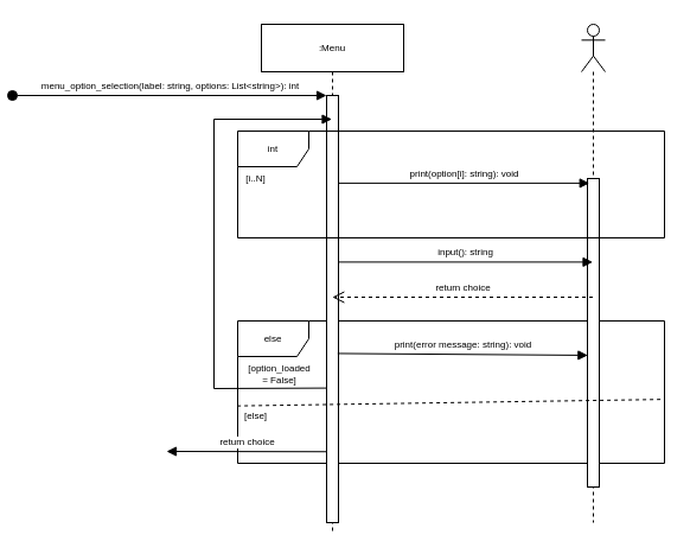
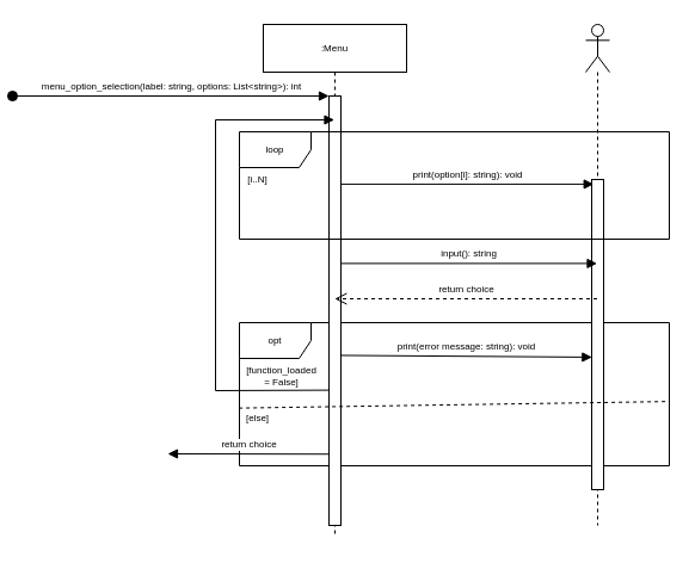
  <mxCell id="0" />
  <mxCell id="1" parent="0" />
- <mxCell id="2" value="else" style="shape=umlFrame;whiteSpace=wrap;html=1;fontSize=8;fontColor=#000000;" vertex="1" parent="1"><mxGeometry x="80" y="270" width="360" height="120" as="geometry" /></mxCell>
+ <mxCell id="2" value="opt" style="shape=umlFrame;whiteSpace=wrap;html=1;fontSize=8;fontColor=#000000;" vertex="1" parent="1"><mxGeometry x="80" y="270" width="360" height="120" as="geometry" /></mxCell>
  <mxCell id="3" value="" style="shape=umlLifeline;participant=umlActor;perimeter=lifelinePerimeter;whiteSpace=wrap;html=1;container=1;collapsible=0;recursiveResize=0;verticalAlign=top;spacingTop=36;outlineConnect=0;fontSize=8;fontColor=#000000;" vertex="1" parent="1"><mxGeometry x="370" y="20" width="20" height="420" as="geometry" /></mxCell>
  <mxCell id="4" value="" style="html=1;points=[];perimeter=orthogonalPerimeter;fontSize=8;fontColor=#000000;" vertex="1" parent="3"><mxGeometry x="5" y="130" width="10" height="260" as="geometry" /></mxCell>
  <mxCell id="5" value=":Menu" style="shape=umlLifeline;perimeter=lifelinePerimeter;whiteSpace=wrap;html=1;container=1;collapsible=0;recursiveResize=0;outlineConnect=0;fontSize=8;fontColor=#000000;" vertex="1" parent="1"><mxGeometry x="100" y="20" width="120" height="430" as="geometry" /></mxCell>
  <mxCell id="6" value="" style="html=1;points=[];perimeter=orthogonalPerimeter;fontSize=8;fontColor=#000000;" vertex="1" parent="5"><mxGeometry x="55" y="60" width="10" height="360" as="geometry" /></mxCell>
  <mxCell id="7" value="menu_option_selection(&lt;span style=&quot;font-size: 8px&quot;&gt;label&lt;/span&gt;&lt;span style=&quot;font-size: 8px&quot;&gt;: string, &lt;/span&gt;&lt;span style=&quot;font-size: 8px&quot;&gt;options: List&amp;lt;string&amp;gt;): int&lt;br style=&quot;font-size: 8px&quot;&gt;&lt;/span&gt;" style="html=1;verticalAlign=bottom;startArrow=oval;endArrow=block;startSize=8;labelBackgroundColor=#ffffff;fontSize=8;" edge="1" target="6" parent="5"><mxGeometry relative="1" as="geometry"><mxPoint x="-210" y="60" as="sourcePoint" /></mxGeometry></mxCell>
  <mxCell id="8" value="" style="html=1;verticalAlign=bottom;endArrow=block;labelBackgroundColor=#ffffff;fontSize=8;fontColor=#000000;rounded=0;exitX=0.034;exitY=0.685;exitDx=0;exitDy=0;exitPerimeter=0;" edge="1" parent="5" source="6" target="5"><mxGeometry x="0.251" y="36" width="80" relative="1" as="geometry"><mxPoint x="-70" y="260" as="sourcePoint" /><mxPoint x="-60" y="130.69" as="targetPoint" /><Array as="points"><mxPoint x="-40" y="307" /><mxPoint x="-40" y="80" /></Array><mxPoint as="offset" /></mxGeometry></mxCell>
  <mxCell id="9" value="print(option[i]: string): void" style="html=1;verticalAlign=bottom;endArrow=block;labelBackgroundColor=#ffffff;fontSize=8;fontColor=#000000;entryX=0.172;entryY=0.015;entryDx=0;entryDy=0;entryPerimeter=0;" edge="1" parent="1" source="6" target="4"><mxGeometry width="80" relative="1" as="geometry"><mxPoint x="200" y="180" as="sourcePoint" /><mxPoint x="280" y="180" as="targetPoint" /></mxGeometry></mxCell>
  <mxCell id="10" value="[i..N]" style="text;html=1;align=center;verticalAlign=middle;resizable=0;points=[];autosize=1;strokeColor=none;fontSize=8;fontColor=#000000;" vertex="1" parent="1"><mxGeometry x="80" y="140" width="30" height="20" as="geometry" /></mxCell>
  <mxCell id="11" value="input(): string" style="html=1;verticalAlign=bottom;endArrow=block;labelBackgroundColor=#ffffff;fontSize=8;fontColor=#000000;exitX=1;exitY=0.39;exitDx=0;exitDy=0;exitPerimeter=0;" edge="1" parent="1" source="6" target="3"><mxGeometry width="80" relative="1" as="geometry"><mxPoint x="250" y="280" as="sourcePoint" /><mxPoint x="330" y="280" as="targetPoint" /></mxGeometry></mxCell>
  <mxCell id="12" value="return choice" style="html=1;verticalAlign=bottom;endArrow=open;dashed=1;endSize=8;labelBackgroundColor=#ffffff;fontSize=8;fontColor=#000000;" edge="1" parent="1"><mxGeometry relative="1" as="geometry"><mxPoint x="379.5" y="250" as="sourcePoint" /><mxPoint x="159.81" y="250" as="targetPoint" /></mxGeometry></mxCell>
- <mxCell id="13" value="int" style="shape=umlFrame;whiteSpace=wrap;html=1;fontSize=8;fontColor=#000000;" vertex="1" parent="1"><mxGeometry x="80" y="110" width="360" height="90" as="geometry" /></mxCell>
- <mxCell id="14" value="&lt;div&gt;[option_loaded&lt;/div&gt;&lt;div&gt;= False]&lt;/div&gt;" style="text;html=1;align=center;verticalAlign=middle;resizable=0;points=[];autosize=1;strokeColor=none;fontSize=8;fontColor=#000000;" vertex="1" parent="1"><mxGeometry x="80" y="300" width="70" height="30" as="geometry" /></mxCell>
+ <mxCell id="13" value="loop" style="shape=umlFrame;whiteSpace=wrap;html=1;fontSize=8;fontColor=#000000;" vertex="1" parent="1"><mxGeometry x="80" y="110" width="360" height="90" as="geometry" /></mxCell>
+ <mxCell id="14" value="&lt;div&gt;[function_loaded&lt;/div&gt;&lt;div&gt;= False]&lt;/div&gt;" style="text;html=1;align=center;verticalAlign=middle;resizable=0;points=[];autosize=1;strokeColor=none;fontSize=8;fontColor=#000000;" vertex="1" parent="1"><mxGeometry x="80" y="300" width="70" height="30" as="geometry" /></mxCell>
  <mxCell id="15" value="" style="endArrow=none;endFill=0;html=1;edgeStyle=orthogonalEdgeStyle;align=left;verticalAlign=top;labelBackgroundColor=#ffffff;fontSize=8;fontColor=#000000;strokeColor=#000000;dashed=1;exitX=-0.001;exitY=0.597;exitDx=0;exitDy=0;exitPerimeter=0;entryX=0.999;entryY=0.551;entryDx=0;entryDy=0;entryPerimeter=0;" edge="1" parent="1" source="2" target="2"><mxGeometry x="-1" relative="1" as="geometry"><mxPoint x="180" y="500" as="sourcePoint" /><mxPoint x="340" y="500" as="targetPoint" /></mxGeometry></mxCell>
  <mxCell id="16" value="[else]" style="text;html=1;align=center;verticalAlign=middle;resizable=0;points=[];autosize=1;strokeColor=none;fontSize=8;fontColor=#000000;" vertex="1" parent="1"><mxGeometry x="80" y="340" width="30" height="20" as="geometry" /></mxCell>
  <mxCell id="17" value="print(error message: string): void" style="html=1;verticalAlign=bottom;endArrow=block;labelBackgroundColor=#ffffff;fontSize=8;fontColor=#000000;strokeColor=#000000;entryX=0.034;entryY=0.573;entryDx=0;entryDy=0;entryPerimeter=0;exitX=0.931;exitY=0.604;exitDx=0;exitDy=0;exitPerimeter=0;" edge="1" parent="1" source="6" target="4"><mxGeometry width="80" relative="1" as="geometry"><mxPoint x="210" y="300" as="sourcePoint" /><mxPoint x="290" y="300" as="targetPoint" /></mxGeometry></mxCell>
  <mxCell id="18" value="return choice" style="html=1;verticalAlign=bottom;endArrow=block;labelBackgroundColor=#ffffff;fontSize=8;fontColor=#000000;strokeColor=#000000;exitX=-0.034;exitY=0.834;exitDx=0;exitDy=0;exitPerimeter=0;" edge="1" parent="1" source="6"><mxGeometry width="80" relative="1" as="geometry"><mxPoint x="0" y="470" as="sourcePoint" /><mxPoint x="20" y="380" as="targetPoint" /></mxGeometry></mxCell>
